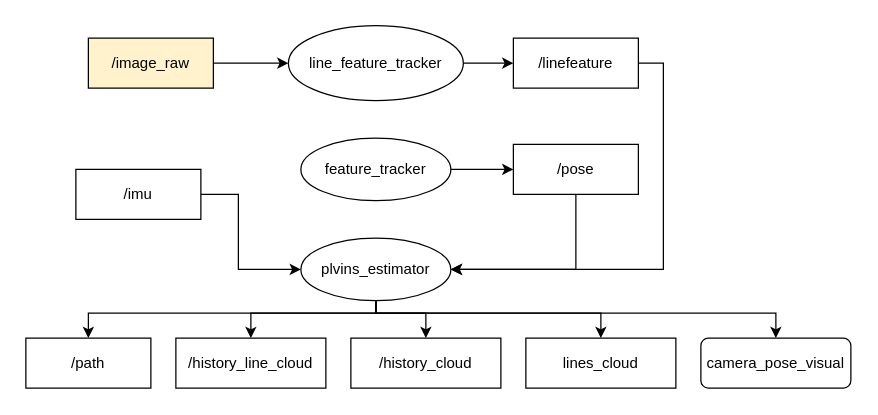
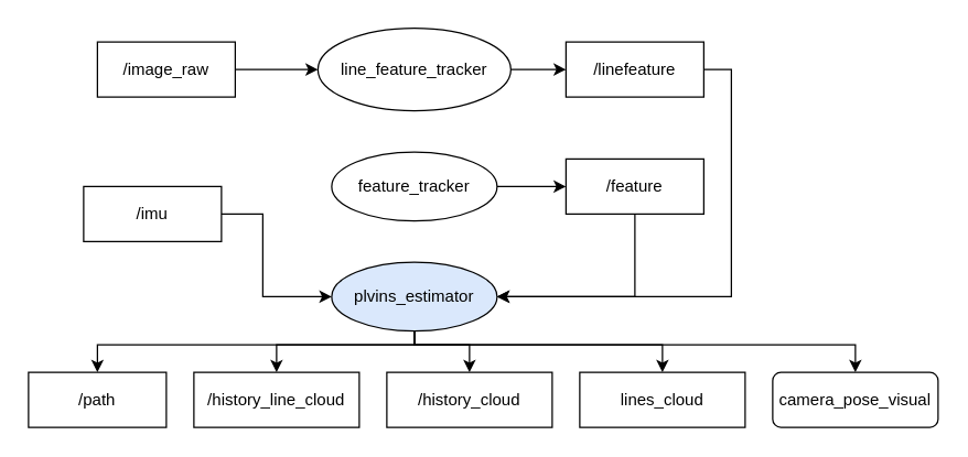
  <mxCell id="0" />
  <mxCell id="1" parent="0" />
  <mxCell id="2" style="edgeStyle=orthogonalEdgeStyle;rounded=0;orthogonalLoop=1;jettySize=auto;html=1;exitX=1;exitY=0.5;exitDx=0;exitDy=0;entryX=0;entryY=0.5;entryDx=0;entryDy=0;" parent="1" source="3" target="5" edge="1"><mxGeometry relative="1" as="geometry"><mxPoint x="210" y="60" as="targetPoint" /></mxGeometry></mxCell>
- <mxCell id="3" value="/image_raw" style="rounded=0;whiteSpace=wrap;html=1;fillColor=#fff2cc;" parent="1" vertex="1"><mxGeometry x="70" y="30" width="100" height="40" as="geometry" /></mxCell>
+ <mxCell id="3" value="/image_raw" style="rounded=0;whiteSpace=wrap;html=1;" parent="1" vertex="1"><mxGeometry x="70" y="30" width="100" height="40" as="geometry" /></mxCell>
  <mxCell id="4" style="edgeStyle=orthogonalEdgeStyle;rounded=0;orthogonalLoop=1;jettySize=auto;html=1;exitX=1;exitY=0.5;exitDx=0;exitDy=0;entryX=0;entryY=0.5;entryDx=0;entryDy=0;" parent="1" source="5" target="11" edge="1"><mxGeometry relative="1" as="geometry" /></mxCell>
  <mxCell id="5" value="&lt;span style=&quot;white-space: normal&quot;&gt;line_feature_tracker&lt;/span&gt;" style="ellipse;whiteSpace=wrap;html=1;" parent="1" vertex="1"><mxGeometry x="230" y="20" width="140" height="60" as="geometry" /></mxCell>
  <mxCell id="6" style="edgeStyle=orthogonalEdgeStyle;rounded=0;orthogonalLoop=1;jettySize=auto;html=1;exitX=1;exitY=0.5;exitDx=0;exitDy=0;entryX=0;entryY=0.5;entryDx=0;entryDy=0;" parent="1" source="7" target="13" edge="1"><mxGeometry relative="1" as="geometry" /></mxCell>
  <mxCell id="7" value="&lt;span style=&quot;white-space: normal&quot;&gt;feature_tracker&lt;/span&gt;" style="ellipse;whiteSpace=wrap;html=1;" parent="1" vertex="1"><mxGeometry x="240" y="110" width="120" height="50" as="geometry" /></mxCell>
  <mxCell id="8" style="edgeStyle=orthogonalEdgeStyle;rounded=0;orthogonalLoop=1;jettySize=auto;html=1;exitX=1;exitY=0.5;exitDx=0;exitDy=0;entryX=0;entryY=0.5;entryDx=0;entryDy=0;" parent="1" source="9" target="19" edge="1"><mxGeometry relative="1" as="geometry"><Array as="points"><mxPoint x="190" y="155" /><mxPoint x="190" y="215" /></Array></mxGeometry></mxCell>
  <mxCell id="9" value="/imu" style="rounded=0;whiteSpace=wrap;html=1;" parent="1" vertex="1"><mxGeometry x="60" y="135" width="100" height="40" as="geometry" /></mxCell>
  <mxCell id="10" style="edgeStyle=orthogonalEdgeStyle;rounded=0;orthogonalLoop=1;jettySize=auto;html=1;exitX=1;exitY=0.5;exitDx=0;exitDy=0;entryX=1;entryY=0.5;entryDx=0;entryDy=0;" parent="1" source="11" target="19" edge="1"><mxGeometry relative="1" as="geometry" /></mxCell>
  <mxCell id="11" value="/linefeature" style="rounded=0;whiteSpace=wrap;html=1;" parent="1" vertex="1"><mxGeometry x="410" y="30" width="100" height="40" as="geometry" /></mxCell>
  <mxCell id="12" style="edgeStyle=orthogonalEdgeStyle;rounded=0;orthogonalLoop=1;jettySize=auto;html=1;exitX=0.5;exitY=1;exitDx=0;exitDy=0;entryX=1;entryY=0.5;entryDx=0;entryDy=0;" parent="1" source="13" target="19" edge="1"><mxGeometry relative="1" as="geometry" /></mxCell>
- <mxCell id="13" value="/pose" style="rounded=0;whiteSpace=wrap;html=1;" parent="1" vertex="1"><mxGeometry x="410" y="115" width="100" height="40" as="geometry" /></mxCell>
+ <mxCell id="13" value="/feature" style="rounded=0;whiteSpace=wrap;html=1;" parent="1" vertex="1"><mxGeometry x="410" y="115" width="100" height="40" as="geometry" /></mxCell>
  <mxCell id="14" style="edgeStyle=orthogonalEdgeStyle;rounded=0;orthogonalLoop=1;jettySize=auto;html=1;exitX=0.5;exitY=1;exitDx=0;exitDy=0;" parent="1" source="19" target="20" edge="1"><mxGeometry relative="1" as="geometry"><Array as="points"><mxPoint x="300" y="250" /><mxPoint x="70" y="250" /></Array></mxGeometry></mxCell>
  <mxCell id="15" style="edgeStyle=orthogonalEdgeStyle;rounded=0;orthogonalLoop=1;jettySize=auto;html=1;exitX=0.5;exitY=1;exitDx=0;exitDy=0;entryX=0.5;entryY=0;entryDx=0;entryDy=0;" parent="1" source="19" target="22" edge="1"><mxGeometry relative="1" as="geometry"><Array as="points"><mxPoint x="300" y="250" /><mxPoint x="340" y="250" /></Array></mxGeometry></mxCell>
  <mxCell id="16" style="edgeStyle=orthogonalEdgeStyle;rounded=0;orthogonalLoop=1;jettySize=auto;html=1;exitX=0.5;exitY=1;exitDx=0;exitDy=0;" parent="1" source="19" target="21" edge="1"><mxGeometry relative="1" as="geometry"><Array as="points"><mxPoint x="300" y="250" /><mxPoint x="200" y="250" /></Array></mxGeometry></mxCell>
  <mxCell id="17" style="edgeStyle=orthogonalEdgeStyle;rounded=0;orthogonalLoop=1;jettySize=auto;html=1;exitX=0.5;exitY=1;exitDx=0;exitDy=0;" parent="1" source="19" target="23" edge="1"><mxGeometry relative="1" as="geometry"><Array as="points"><mxPoint x="300" y="250" /><mxPoint x="480" y="250" /></Array></mxGeometry></mxCell>
  <mxCell id="18" style="edgeStyle=orthogonalEdgeStyle;rounded=0;orthogonalLoop=1;jettySize=auto;html=1;exitX=0.5;exitY=1;exitDx=0;exitDy=0;entryX=0.5;entryY=0;entryDx=0;entryDy=0;" parent="1" source="19" target="24" edge="1"><mxGeometry relative="1" as="geometry"><Array as="points"><mxPoint x="300" y="250" /><mxPoint x="620" y="250" /></Array></mxGeometry></mxCell>
- <mxCell id="19" value="&lt;span style=&quot;white-space: normal&quot;&gt;plvins_estimator&lt;/span&gt;" style="ellipse;whiteSpace=wrap;html=1;" parent="1" vertex="1"><mxGeometry x="240" y="190" width="120" height="50" as="geometry" /></mxCell>
+ <mxCell id="19" value="&lt;span style=&quot;white-space: normal&quot;&gt;plvins_estimator&lt;/span&gt;" style="ellipse;whiteSpace=wrap;html=1;fillColor=#dae8fc;" parent="1" vertex="1"><mxGeometry x="240" y="190" width="120" height="50" as="geometry" /></mxCell>
  <mxCell id="20" value="/path" style="rounded=0;whiteSpace=wrap;html=1;" parent="1" vertex="1"><mxGeometry x="20" y="270" width="100" height="40" as="geometry" /></mxCell>
  <mxCell id="21" value="/history_line_cloud" style="rounded=0;whiteSpace=wrap;html=1;" parent="1" vertex="1"><mxGeometry x="140" y="270" width="120" height="40" as="geometry" /></mxCell>
  <mxCell id="22" value="/history_cloud" style="rounded=0;whiteSpace=wrap;html=1;" parent="1" vertex="1"><mxGeometry x="280" y="270" width="120" height="40" as="geometry" /></mxCell>
  <mxCell id="23" value="lines_cloud" style="rounded=0;whiteSpace=wrap;html=1;" parent="1" vertex="1"><mxGeometry x="420" y="270" width="120" height="40" as="geometry" /></mxCell>
  <mxCell id="24" value="camera_pose_visual" style="whiteSpace=wrap;html=1;rounded=1;" parent="1" vertex="1"><mxGeometry x="560" y="270" width="120" height="40" as="geometry" /></mxCell>
